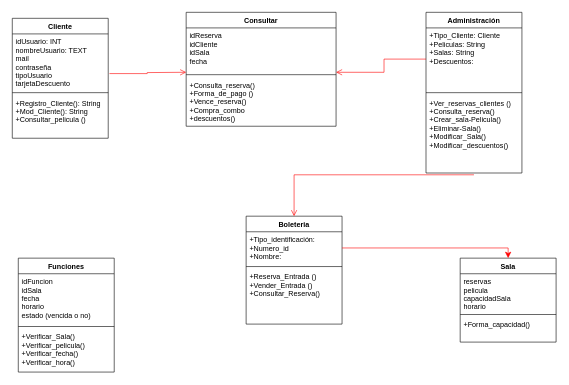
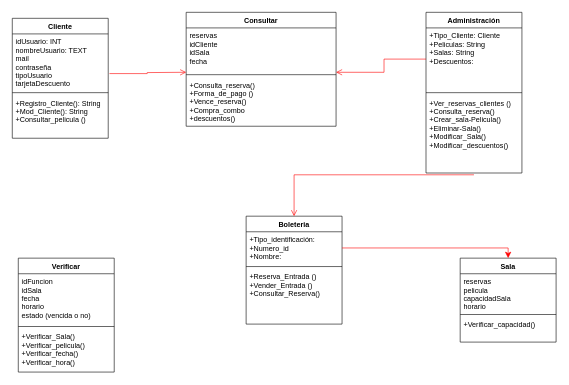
  <mxCell id="0" />
  <mxCell id="1" parent="0" />
  <mxCell id="2" value="Cliente&#10;" style="swimlane;fontStyle=1;align=center;verticalAlign=top;childLayout=stackLayout;horizontal=1;startSize=26;horizontalStack=0;resizeParent=1;resizeParentMax=0;resizeLast=0;collapsible=1;marginBottom=0;" parent="1" vertex="1"><mxGeometry x="20" y="30" width="160" height="200" as="geometry" /></mxCell>
  <mxCell id="3" value="idUsuario: INT&#10;nombreUsuario: TEXT&#10;mail&#10;contraseña&#10;tipoUsuario&#10;tarjetaDescuento" style="text;strokeColor=none;fillColor=none;align=left;verticalAlign=top;spacingLeft=4;spacingRight=4;overflow=hidden;rotatable=0;points=[[0,0.5],[1,0.5]];portConstraint=eastwest;" parent="2" vertex="1"><mxGeometry y="26" width="160" height="94" as="geometry" /></mxCell>
  <mxCell id="4" value="" style="line;strokeWidth=1;fillColor=none;align=left;verticalAlign=middle;spacingTop=-1;spacingLeft=3;spacingRight=3;rotatable=0;labelPosition=right;points=[];portConstraint=eastwest;strokeColor=inherit;" parent="2" vertex="1"><mxGeometry y="120" width="160" height="8" as="geometry" /></mxCell>
  <mxCell id="5" value="+Registro_Cliente(): String&#10;+Mod_Cliente(): String&#10;+Consultar_pelicula ()" style="text;strokeColor=none;fillColor=none;align=left;verticalAlign=top;spacingLeft=4;spacingRight=4;overflow=hidden;rotatable=0;points=[[0,0.5],[1,0.5]];portConstraint=eastwest;" parent="2" vertex="1"><mxGeometry y="128" width="160" height="72" as="geometry" /></mxCell>
  <mxCell id="6" value="Consultar" style="swimlane;fontStyle=1;align=center;verticalAlign=top;childLayout=stackLayout;horizontal=1;startSize=26;horizontalStack=0;resizeParent=1;resizeParentMax=0;resizeLast=0;collapsible=1;marginBottom=0;" parent="1" vertex="1"><mxGeometry x="310" y="20" width="250" height="190" as="geometry" /></mxCell>
- <mxCell id="7" value="idReserva&#10;idCliente&#10;idSala&#10;fecha" style="text;strokeColor=none;fillColor=none;align=left;verticalAlign=top;spacingLeft=4;spacingRight=4;overflow=hidden;rotatable=0;points=[[0,0.5],[1,0.5]];portConstraint=eastwest;" parent="6" vertex="1"><mxGeometry y="26" width="250" height="74" as="geometry" /></mxCell>
+ <mxCell id="7" value="reservas&#10;idCliente&#10;idSala&#10;fecha" style="text;strokeColor=none;fillColor=none;align=left;verticalAlign=top;spacingLeft=4;spacingRight=4;overflow=hidden;rotatable=0;points=[[0,0.5],[1,0.5]];portConstraint=eastwest;" parent="6" vertex="1"><mxGeometry y="26" width="250" height="74" as="geometry" /></mxCell>
  <mxCell id="8" value="" style="line;strokeWidth=1;fillColor=none;align=left;verticalAlign=middle;spacingTop=-1;spacingLeft=3;spacingRight=3;rotatable=0;labelPosition=right;points=[];portConstraint=eastwest;strokeColor=inherit;" parent="6" vertex="1"><mxGeometry y="100" width="250" height="8" as="geometry" /></mxCell>
  <mxCell id="9" value="+Consulta_reserva()&#10;+Forma_de_pago ()&#10;+Vence_reserva()&#10;+Compra_combo&#10;+descuentos()" style="text;strokeColor=none;fillColor=none;align=left;verticalAlign=top;spacingLeft=4;spacingRight=4;overflow=hidden;rotatable=0;points=[[0,0.5],[1,0.5]];portConstraint=eastwest;" parent="6" vertex="1"><mxGeometry y="108" width="250" height="82" as="geometry" /></mxCell>
  <mxCell id="10" value="" style="edgeStyle=orthogonalEdgeStyle;html=1;align=left;verticalAlign=bottom;endArrow=open;endSize=8;strokeColor=#ff0000;rounded=0;exitX=1.013;exitY=0.704;exitDx=0;exitDy=0;exitPerimeter=0;" parent="1" source="3" edge="1"><mxGeometry x="-1" relative="1" as="geometry"><mxPoint x="310" y="120" as="targetPoint" /><mxPoint x="240" y="120" as="sourcePoint" /></mxGeometry></mxCell>
  <mxCell id="11" value="Administración&#10;" style="swimlane;fontStyle=1;align=center;verticalAlign=top;childLayout=stackLayout;horizontal=1;startSize=26;horizontalStack=0;resizeParent=1;resizeParentMax=0;resizeLast=0;collapsible=1;marginBottom=0;" parent="1" vertex="1"><mxGeometry x="710" y="20" width="160" height="268" as="geometry" /></mxCell>
  <mxCell id="12" value="+Tipo_Cliente: Cliente&#10;+Peliculas: String&#10;+Salas: String&#10;+Descuentos:&#10;" style="text;strokeColor=none;fillColor=none;align=left;verticalAlign=top;spacingLeft=4;spacingRight=4;overflow=hidden;rotatable=0;points=[[0,0.5],[1,0.5]];portConstraint=eastwest;" parent="11" vertex="1"><mxGeometry y="26" width="160" height="104" as="geometry" /></mxCell>
  <mxCell id="13" value="" style="line;strokeWidth=1;fillColor=none;align=left;verticalAlign=middle;spacingTop=-1;spacingLeft=3;spacingRight=3;rotatable=0;labelPosition=right;points=[];portConstraint=eastwest;strokeColor=inherit;" parent="11" vertex="1"><mxGeometry y="130" width="160" height="8" as="geometry" /></mxCell>
  <mxCell id="14" value="+Ver_reservas_clientes ()&#10;+Consulta_reserva()&#10;+Crear_sala-Pelicula()&#10;+Eliminar-Sala()&#10;+Modificar_Sala()&#10;+Modificar_descuentos()" style="text;strokeColor=none;fillColor=none;align=left;verticalAlign=top;spacingLeft=4;spacingRight=4;overflow=hidden;rotatable=0;points=[[0,0.5],[1,0.5]];portConstraint=eastwest;" parent="11" vertex="1"><mxGeometry y="138" width="160" height="130" as="geometry" /></mxCell>
  <mxCell id="15" value="Boleteria&#10;" style="swimlane;fontStyle=1;align=center;verticalAlign=top;childLayout=stackLayout;horizontal=1;startSize=26;horizontalStack=0;resizeParent=1;resizeParentMax=0;resizeLast=0;collapsible=1;marginBottom=0;" parent="1" vertex="1"><mxGeometry x="410" y="360" width="160" height="180" as="geometry" /></mxCell>
  <mxCell id="16" value="+Tipo_identificación:&#10;+Numero_id&#10;+Nombre:&#10;" style="text;strokeColor=none;fillColor=none;align=left;verticalAlign=top;spacingLeft=4;spacingRight=4;overflow=hidden;rotatable=0;points=[[0,0.5],[1,0.5]];portConstraint=eastwest;" parent="15" vertex="1"><mxGeometry y="26" width="160" height="54" as="geometry" /></mxCell>
  <mxCell id="17" value="" style="line;strokeWidth=1;fillColor=none;align=left;verticalAlign=middle;spacingTop=-1;spacingLeft=3;spacingRight=3;rotatable=0;labelPosition=right;points=[];portConstraint=eastwest;strokeColor=inherit;" parent="15" vertex="1"><mxGeometry y="80" width="160" height="8" as="geometry" /></mxCell>
  <mxCell id="18" value="+Reserva_Entrada ()&#10;+Vender_Entrada ()&#10;+Consultar_Reserva()&#10;" style="text;strokeColor=none;fillColor=none;align=left;verticalAlign=top;spacingLeft=4;spacingRight=4;overflow=hidden;rotatable=0;points=[[0,0.5],[1,0.5]];portConstraint=eastwest;" parent="15" vertex="1"><mxGeometry y="88" width="160" height="92" as="geometry" /></mxCell>
  <mxCell id="19" value="" style="edgeStyle=orthogonalEdgeStyle;html=1;align=left;verticalAlign=top;endArrow=open;endSize=8;strokeColor=#ff0000;rounded=0;exitX=0;exitY=0.5;exitDx=0;exitDy=0;" parent="1" source="12" edge="1"><mxGeometry x="-1" relative="1" as="geometry"><mxPoint x="560" y="120" as="targetPoint" /><Array as="points"><mxPoint x="640" y="98" /><mxPoint x="640" y="120" /></Array><mxPoint x="640" y="65" as="sourcePoint" /></mxGeometry></mxCell>
  <mxCell id="20" value="" style="edgeStyle=orthogonalEdgeStyle;html=1;align=left;verticalAlign=top;endArrow=open;endSize=8;strokeColor=#ff0000;rounded=0;entryX=0.5;entryY=0;entryDx=0;entryDy=0;exitX=0.5;exitY=1.023;exitDx=0;exitDy=0;exitPerimeter=0;" parent="1" source="14" target="15" edge="1"><mxGeometry x="-1" relative="1" as="geometry"><mxPoint x="780" y="220" as="targetPoint" /><mxPoint x="767" y="314" as="sourcePoint" /></mxGeometry></mxCell>
- <mxCell id="21" value="Funciones" style="swimlane;fontStyle=1;align=center;verticalAlign=top;childLayout=stackLayout;horizontal=1;startSize=26;horizontalStack=0;resizeParent=1;resizeParentMax=0;resizeLast=0;collapsible=1;marginBottom=0;" parent="1" vertex="1"><mxGeometry x="30" y="430" width="160" height="190" as="geometry" /></mxCell>
+ <mxCell id="21" value="Verificar" style="swimlane;fontStyle=1;align=center;verticalAlign=top;childLayout=stackLayout;horizontal=1;startSize=26;horizontalStack=0;resizeParent=1;resizeParentMax=0;resizeLast=0;collapsible=1;marginBottom=0;" parent="1" vertex="1"><mxGeometry x="30" y="430" width="160" height="190" as="geometry" /></mxCell>
  <mxCell id="22" value="idFuncion&#10;idSala&#10;fecha&#10;horario&#10;estado (vencida o no)" style="text;strokeColor=none;fillColor=none;align=left;verticalAlign=top;spacingLeft=4;spacingRight=4;overflow=hidden;rotatable=0;points=[[0,0.5],[1,0.5]];portConstraint=eastwest;" parent="21" vertex="1"><mxGeometry y="26" width="160" height="84" as="geometry" /></mxCell>
  <mxCell id="23" value="" style="line;strokeWidth=1;fillColor=none;align=left;verticalAlign=middle;spacingTop=-1;spacingLeft=3;spacingRight=3;rotatable=0;labelPosition=right;points=[];portConstraint=eastwest;strokeColor=inherit;" parent="21" vertex="1"><mxGeometry y="110" width="160" height="8" as="geometry" /></mxCell>
  <mxCell id="24" value="+Verificar_Sala()&#10;+Verificar_pelicula()&#10;+Verificar_fecha()&#10;+Verificar_hora()" style="text;strokeColor=none;fillColor=none;align=left;verticalAlign=top;spacingLeft=4;spacingRight=4;overflow=hidden;rotatable=0;points=[[0,0.5],[1,0.5]];portConstraint=eastwest;" parent="21" vertex="1"><mxGeometry y="118" width="160" height="72" as="geometry" /></mxCell>
  <mxCell id="25" value="Sala" style="swimlane;fontStyle=1;align=center;verticalAlign=top;childLayout=stackLayout;horizontal=1;startSize=26;horizontalStack=0;resizeParent=1;resizeParentMax=0;resizeLast=0;collapsible=1;marginBottom=0;" parent="1" vertex="1"><mxGeometry x="767" y="430" width="160" height="140" as="geometry" /></mxCell>
  <mxCell id="26" value="reservas&#10;pelicula&#10;capacidadSala&#10;horario" style="text;strokeColor=none;fillColor=none;align=left;verticalAlign=top;spacingLeft=4;spacingRight=4;overflow=hidden;rotatable=0;points=[[0,0.5],[1,0.5]];portConstraint=eastwest;" parent="25" vertex="1"><mxGeometry y="26" width="160" height="64" as="geometry" /></mxCell>
  <mxCell id="27" value="" style="line;strokeWidth=1;fillColor=none;align=left;verticalAlign=middle;spacingTop=-1;spacingLeft=3;spacingRight=3;rotatable=0;labelPosition=right;points=[];portConstraint=eastwest;strokeColor=inherit;" parent="25" vertex="1"><mxGeometry y="90" width="160" height="8" as="geometry" /></mxCell>
- <mxCell id="28" value="+Forma_capacidad()" style="text;strokeColor=none;fillColor=none;align=left;verticalAlign=top;spacingLeft=4;spacingRight=4;overflow=hidden;rotatable=0;points=[[0,0.5],[1,0.5]];portConstraint=eastwest;" parent="25" vertex="1"><mxGeometry y="98" width="160" height="42" as="geometry" /></mxCell>
+ <mxCell id="28" value="+Verificar_capacidad()" style="text;strokeColor=none;fillColor=none;align=left;verticalAlign=top;spacingLeft=4;spacingRight=4;overflow=hidden;rotatable=0;points=[[0,0.5],[1,0.5]];portConstraint=eastwest;" parent="25" vertex="1"><mxGeometry y="98" width="160" height="42" as="geometry" /></mxCell>
  <mxCell id="29" value="" style="edgeStyle=orthogonalEdgeStyle;html=1;align=left;verticalAlign=top;endArrow=classic;endSize=8;strokeColor=#ff0000;rounded=0;entryX=0.5;entryY=0;entryDx=0;entryDy=0;exitX=1;exitY=0.5;exitDx=0;exitDy=0;" parent="1" target="25" edge="1" source="16"><mxGeometry x="-1" y="-41" relative="1" as="geometry"><mxPoint x="720" y="560" as="targetPoint" /><mxPoint x="650" y="430" as="sourcePoint" /><Array as="points" /><mxPoint x="-40" y="-31" as="offset" /></mxGeometry></mxCell>
